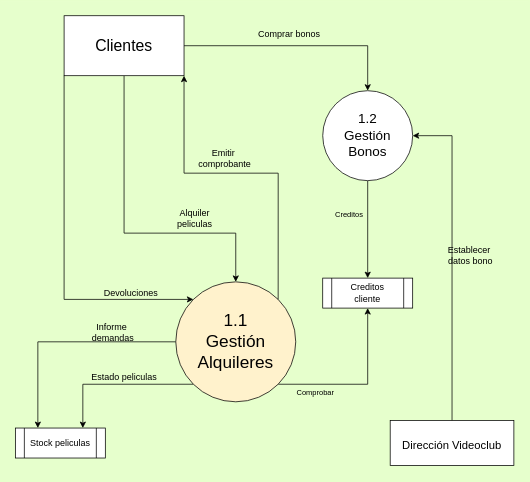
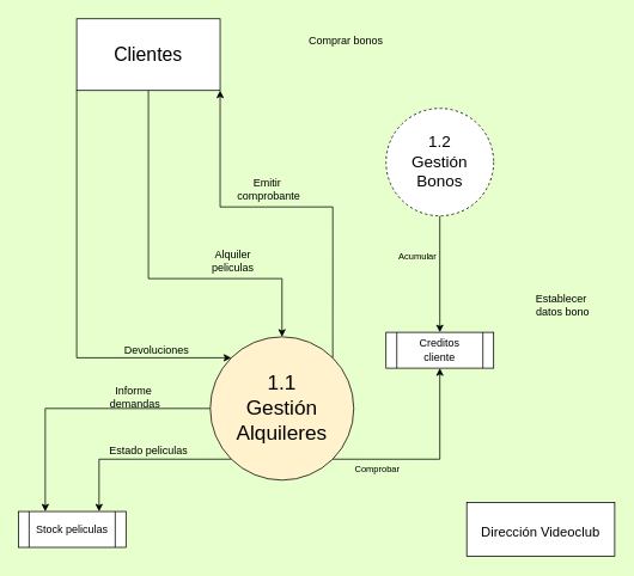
  <mxCell id="0" />
  <mxCell id="1" parent="0" />
  <mxCell id="2" style="edgeStyle=orthogonalEdgeStyle;rounded=0;orthogonalLoop=1;jettySize=auto;html=1;exitX=1;exitY=1;exitDx=0;exitDy=0;entryX=0.5;entryY=1;entryDx=0;entryDy=0;" parent="1" source="5" target="15" edge="1"><mxGeometry relative="1" as="geometry" /></mxCell>
  <mxCell id="3" style="edgeStyle=orthogonalEdgeStyle;rounded=0;orthogonalLoop=1;jettySize=auto;html=1;exitX=0;exitY=0.5;exitDx=0;exitDy=0;entryX=0.25;entryY=0;entryDx=0;entryDy=0;" parent="1" source="5" target="16" edge="1"><mxGeometry relative="1" as="geometry" /></mxCell>
  <mxCell id="4" style="edgeStyle=orthogonalEdgeStyle;rounded=0;orthogonalLoop=1;jettySize=auto;html=1;exitX=0;exitY=1;exitDx=0;exitDy=0;entryX=0.75;entryY=0;entryDx=0;entryDy=0;" parent="1" source="5" target="16" edge="1"><mxGeometry relative="1" as="geometry" /></mxCell>
  <mxCell id="5" value="&lt;div style=&quot;font-size: 23px;&quot;&gt;&lt;font style=&quot;font-size: 23px;&quot;&gt;1.1&lt;br&gt;&lt;/font&gt;&lt;/div&gt;&lt;div style=&quot;font-size: 23px;&quot;&gt;&lt;font style=&quot;font-size: 23px;&quot;&gt;Gestión&lt;/font&gt;&lt;/div&gt;&lt;div style=&quot;font-size: 23px;&quot;&gt;&lt;font style=&quot;font-size: 23px;&quot;&gt;Alquileres&lt;br&gt;&lt;/font&gt;&lt;/div&gt;" style="ellipse;whiteSpace=wrap;html=1;aspect=fixed;fillColor=#fff2cc;" parent="1" vertex="1"><mxGeometry x="234" y="375" width="160" height="160" as="geometry" /></mxCell>
  <mxCell id="6" style="rounded=0;orthogonalLoop=1;jettySize=auto;html=1;exitX=0.5;exitY=1;exitDx=0;exitDy=0;entryX=0.5;entryY=0;entryDx=0;entryDy=0;edgeStyle=orthogonalEdgeStyle;" parent="1" source="10" target="5" edge="1"><mxGeometry relative="1" as="geometry"><Array as="points"><mxPoint x="165" y="310" /><mxPoint x="314" y="310" /></Array></mxGeometry></mxCell>
  <mxCell id="7" style="rounded=0;orthogonalLoop=1;jettySize=auto;html=1;exitX=1;exitY=1;exitDx=0;exitDy=0;entryX=1;entryY=0;entryDx=0;entryDy=0;startArrow=classic;startFill=1;endArrow=none;endFill=0;edgeStyle=orthogonalEdgeStyle;" parent="1" source="10" target="5" edge="1"><mxGeometry relative="1" as="geometry"><Array as="points"><mxPoint x="245" y="230" /><mxPoint x="371" y="230" /></Array></mxGeometry></mxCell>
  <mxCell id="8" style="rounded=0;orthogonalLoop=1;jettySize=auto;html=1;exitX=0;exitY=1;exitDx=0;exitDy=0;entryX=0;entryY=0;entryDx=0;entryDy=0;edgeStyle=orthogonalEdgeStyle;" parent="1" source="10" target="5" edge="1"><mxGeometry relative="1" as="geometry"><Array as="points"><mxPoint x="85" y="398" /></Array></mxGeometry></mxCell>
- <mxCell id="9" style="edgeStyle=orthogonalEdgeStyle;rounded=0;orthogonalLoop=1;jettySize=auto;html=1;exitX=1;exitY=0.5;exitDx=0;exitDy=0;entryX=0.5;entryY=0;entryDx=0;entryDy=0;" edge="1" parent="1" source="10" target="23"><mxGeometry relative="1" as="geometry" /></mxCell>
  <mxCell id="10" value="&lt;font style=&quot;font-size: 21px;&quot;&gt;Clientes&lt;/font&gt;" style="rounded=0;whiteSpace=wrap;html=1;" parent="1" vertex="1"><mxGeometry x="85" y="20" width="160" height="80" as="geometry" /></mxCell>
  <mxCell id="11" value="&lt;div&gt;Alquiler&lt;/div&gt;&lt;div&gt;peliculas&lt;/div&gt;" style="text;html=1;align=center;verticalAlign=middle;resizable=0;points=[];autosize=1;strokeColor=none;fillColor=none;rotation=0;" parent="1" vertex="1"><mxGeometry x="224" y="270" width="70" height="40" as="geometry" /></mxCell>
  <mxCell id="12" value="&lt;div&gt;Comprar bonos&lt;/div&gt;" style="text;html=1;align=center;verticalAlign=middle;resizable=0;points=[];autosize=1;strokeColor=none;fillColor=none;rotation=0;" parent="1" vertex="1"><mxGeometry x="330" y="30" width="110" height="30" as="geometry" /></mxCell>
  <mxCell id="13" value="&lt;div&gt;Emitir&amp;nbsp;&lt;/div&gt;&lt;div&gt;comprobante&lt;/div&gt;" style="text;html=1;align=center;verticalAlign=middle;resizable=0;points=[];autosize=1;strokeColor=none;fillColor=none;rotation=0;" parent="1" vertex="1"><mxGeometry x="254" y="190" width="90" height="40" as="geometry" /></mxCell>
  <mxCell id="14" value="&lt;div&gt;Devoluciones&lt;/div&gt;" style="text;html=1;align=center;verticalAlign=middle;resizable=0;points=[];autosize=1;strokeColor=none;fillColor=none;rotation=0;" parent="1" vertex="1"><mxGeometry x="124" y="375" width="100" height="30" as="geometry" /></mxCell>
  <mxCell id="15" value="Creditos&lt;br&gt;&lt;div&gt;cliente&lt;br&gt;&lt;/div&gt;" style="shape=process;whiteSpace=wrap;html=1;backgroundOutline=1;" parent="1" vertex="1"><mxGeometry x="430" y="370" width="120" height="40" as="geometry" /></mxCell>
  <mxCell id="16" value="Stock peliculas" style="shape=process;whiteSpace=wrap;html=1;backgroundOutline=1;" parent="1" vertex="1"><mxGeometry x="20" y="570" width="120" height="40" as="geometry" /></mxCell>
- <mxCell id="17" style="edgeStyle=orthogonalEdgeStyle;rounded=0;orthogonalLoop=1;jettySize=auto;html=1;exitX=0.5;exitY=0;exitDx=0;exitDy=0;entryX=1;entryY=0.5;entryDx=0;entryDy=0;" edge="1" parent="1" source="18" target="23"><mxGeometry relative="1" as="geometry" /></mxCell>
  <mxCell id="18" value="&lt;div style=&quot;font-size: 20px;&quot;&gt;&lt;font style=&quot;font-size: 15px;&quot;&gt;Dirección Videoclub&lt;/font&gt;&lt;/div&gt;" style="rounded=0;whiteSpace=wrap;html=1;" parent="1" vertex="1"><mxGeometry x="520" y="560" width="165" height="60" as="geometry" /></mxCell>
  <mxCell id="19" value="&lt;div&gt;Establecer&lt;/div&gt;&lt;div&gt;&amp;nbsp;datos bono&lt;/div&gt;" style="text;html=1;align=center;verticalAlign=middle;resizable=0;points=[];autosize=1;strokeColor=none;fillColor=none;" parent="1" vertex="1"><mxGeometry x="580" y="320" width="90" height="40" as="geometry" /></mxCell>
  <mxCell id="20" value="&lt;div&gt;Informe&amp;nbsp;&lt;/div&gt;&lt;div&gt;demandas&lt;/div&gt;" style="text;html=1;align=center;verticalAlign=middle;resizable=0;points=[];autosize=1;strokeColor=none;fillColor=none;" parent="1" vertex="1"><mxGeometry x="110" y="423" width="80" height="40" as="geometry" /></mxCell>
  <mxCell id="21" value="Estado peliculas" style="text;html=1;align=center;verticalAlign=middle;resizable=0;points=[];autosize=1;strokeColor=none;fillColor=none;" parent="1" vertex="1"><mxGeometry x="110" y="488" width="110" height="30" as="geometry" /></mxCell>
  <mxCell id="22" style="edgeStyle=orthogonalEdgeStyle;rounded=0;orthogonalLoop=1;jettySize=auto;html=1;exitX=0.5;exitY=1;exitDx=0;exitDy=0;entryX=0.5;entryY=0;entryDx=0;entryDy=0;" edge="1" parent="1" source="23" target="15"><mxGeometry relative="1" as="geometry" /></mxCell>
- <mxCell id="23" value="&lt;div style=&quot;font-size: 18px;&quot;&gt;&lt;font style=&quot;font-size: 18px;&quot;&gt;1.2&lt;/font&gt;&lt;/div&gt;&lt;div style=&quot;font-size: 18px;&quot;&gt;&lt;font style=&quot;font-size: 18px;&quot;&gt;Gestión&lt;/font&gt;&lt;/div&gt;&lt;div style=&quot;font-size: 18px;&quot;&gt;&lt;font style=&quot;font-size: 18px;&quot;&gt;Bonos&lt;/font&gt;&lt;/div&gt;" style="ellipse;whiteSpace=wrap;html=1;aspect=fixed;" vertex="1" parent="1"><mxGeometry x="430" y="120" width="120" height="120" as="geometry" /></mxCell>
+ <mxCell id="23" value="&lt;div style=&quot;font-size: 18px;&quot;&gt;&lt;font style=&quot;font-size: 18px;&quot;&gt;1.2&lt;/font&gt;&lt;/div&gt;&lt;div style=&quot;font-size: 18px;&quot;&gt;&lt;font style=&quot;font-size: 18px;&quot;&gt;Gestión&lt;/font&gt;&lt;/div&gt;&lt;div style=&quot;font-size: 18px;&quot;&gt;&lt;font style=&quot;font-size: 18px;&quot;&gt;Bonos&lt;/font&gt;&lt;/div&gt;" style="ellipse;whiteSpace=wrap;html=1;aspect=fixed;dashed=1;" vertex="1" parent="1"><mxGeometry x="430" y="120" width="120" height="120" as="geometry" /></mxCell>
  <mxCell id="24" value="&lt;font style=&quot;font-size: 10px;&quot;&gt;Comprobar&lt;/font&gt;" style="text;html=1;align=center;verticalAlign=middle;resizable=0;points=[];autosize=1;strokeColor=none;fillColor=none;" vertex="1" parent="1"><mxGeometry x="385" y="508" width="70" height="30" as="geometry" /></mxCell>
- <mxCell id="25" value="&lt;div style=&quot;font-size: 11px;&quot;&gt;&lt;font style=&quot;font-size: 10px;&quot;&gt;Creditos&lt;/font&gt;&lt;/div&gt;" style="text;html=1;align=center;verticalAlign=middle;resizable=0;points=[];autosize=1;strokeColor=none;fillColor=none;" vertex="1" parent="1"><mxGeometry x="430" y="270" width="70" height="30" as="geometry" /></mxCell>
+ <mxCell id="25" value="&lt;div style=&quot;font-size: 11px;&quot;&gt;&lt;font style=&quot;font-size: 10px;&quot;&gt;Acumular&lt;/font&gt;&lt;/div&gt;" style="text;html=1;align=center;verticalAlign=middle;resizable=0;points=[];autosize=1;strokeColor=none;fillColor=none;" vertex="1" parent="1"><mxGeometry x="430" y="270" width="70" height="30" as="geometry" /></mxCell>
